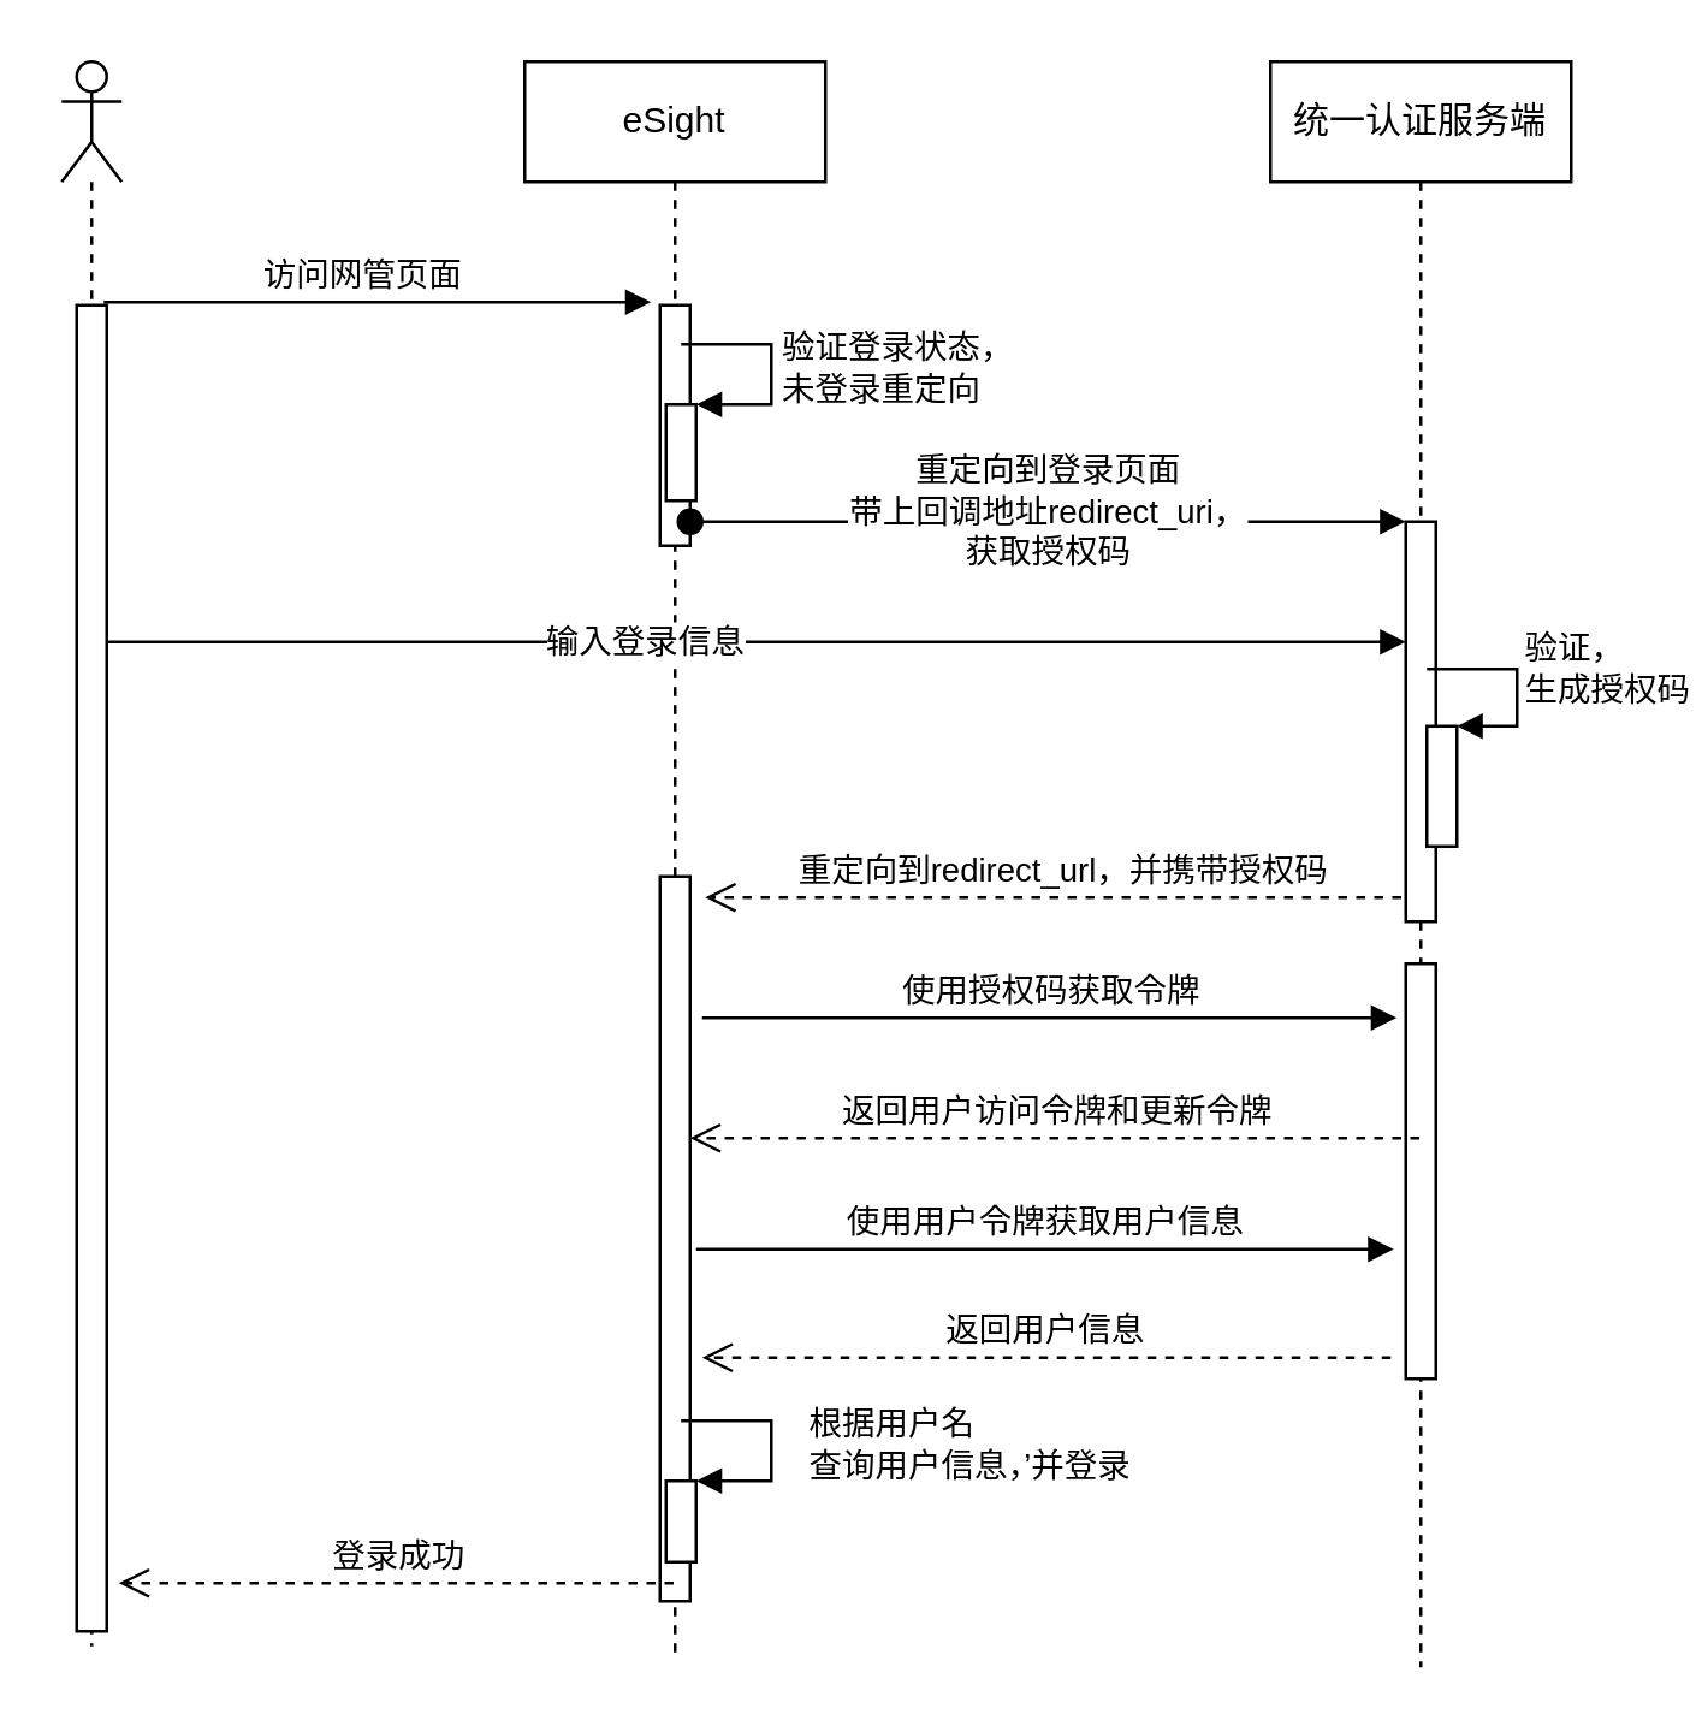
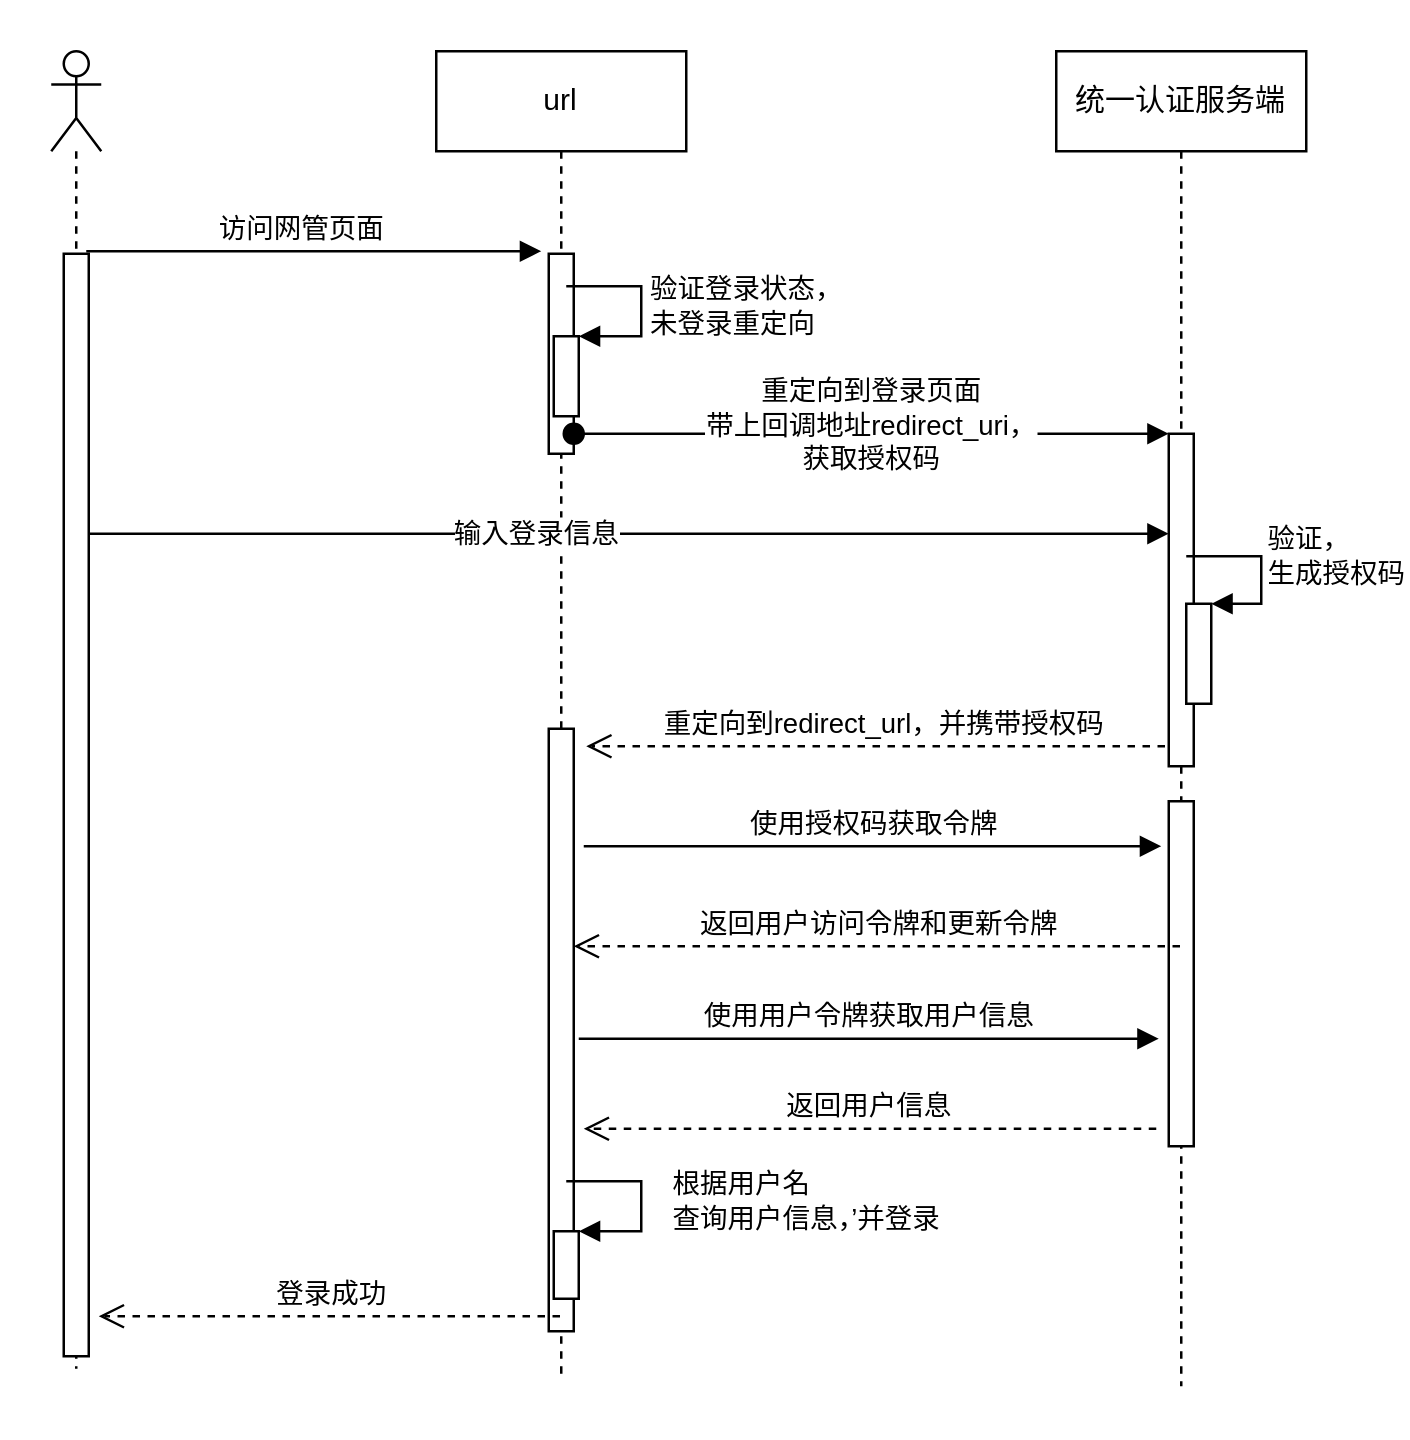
  <mxCell id="0" />
  <mxCell id="1" parent="0" />
  <mxCell id="2" value="" style="shape=umlLifeline;participant=umlActor;perimeter=lifelinePerimeter;whiteSpace=wrap;html=1;container=1;collapsible=0;recursiveResize=0;verticalAlign=top;spacingTop=36;outlineConnect=0;" vertex="1" parent="1"><mxGeometry x="20" y="20" width="20" height="527" as="geometry" /></mxCell>
  <mxCell id="3" value="访问网管页面" style="html=1;verticalAlign=bottom;endArrow=block;rounded=0;" edge="1" parent="2"><mxGeometry x="-0.05" width="80" relative="1" as="geometry"><mxPoint x="14" y="80" as="sourcePoint" /><mxPoint x="196" y="80" as="targetPoint" /><mxPoint as="offset" /></mxGeometry></mxCell>
  <mxCell id="4" value="" style="html=1;points=[];perimeter=orthogonalPerimeter;" vertex="1" parent="2"><mxGeometry x="5" y="81" width="10" height="441" as="geometry" /></mxCell>
- <mxCell id="5" value="&lt;span&gt;eSight&lt;/span&gt;" style="shape=umlLifeline;perimeter=lifelinePerimeter;whiteSpace=wrap;html=1;container=1;collapsible=0;recursiveResize=0;outlineConnect=0;" vertex="1" parent="1"><mxGeometry x="174" y="20" width="100" height="530" as="geometry" /></mxCell>
+ <mxCell id="5" value="&lt;span&gt;url&lt;/span&gt;" style="shape=umlLifeline;perimeter=lifelinePerimeter;whiteSpace=wrap;html=1;container=1;collapsible=0;recursiveResize=0;outlineConnect=0;" vertex="1" parent="1"><mxGeometry x="174" y="20" width="100" height="530" as="geometry" /></mxCell>
  <mxCell id="6" value="" style="html=1;points=[];perimeter=orthogonalPerimeter;" vertex="1" parent="5"><mxGeometry x="45" y="81" width="10" height="80" as="geometry" /></mxCell>
  <mxCell id="7" value="" style="html=1;points=[];perimeter=orthogonalPerimeter;" vertex="1" parent="5"><mxGeometry x="47" y="114" width="10" height="32" as="geometry" /></mxCell>
  <mxCell id="8" value="验证登录状态，&lt;br&gt;未登录重定向" style="edgeStyle=orthogonalEdgeStyle;html=1;align=left;spacingLeft=2;endArrow=block;rounded=0;entryX=1;entryY=0;" edge="1" target="7" parent="5"><mxGeometry relative="1" as="geometry"><mxPoint x="52" y="94" as="sourcePoint" /><Array as="points"><mxPoint x="82" y="94" /></Array></mxGeometry></mxCell>
  <mxCell id="9" value="" style="html=1;points=[];perimeter=orthogonalPerimeter;" vertex="1" parent="5"><mxGeometry x="45" y="271" width="10" height="241" as="geometry" /></mxCell>
  <mxCell id="10" value="重定向到redirect_url，并携带授权码" style="html=1;verticalAlign=bottom;endArrow=open;dashed=1;endSize=8;rounded=0;" edge="1" parent="5" source="15"><mxGeometry relative="1" as="geometry"><mxPoint x="145" y="278" as="sourcePoint" /><mxPoint x="60" y="278" as="targetPoint" /></mxGeometry></mxCell>
  <mxCell id="11" value="使用授权码获取令牌" style="html=1;verticalAlign=bottom;endArrow=block;rounded=0;" edge="1" parent="5"><mxGeometry width="80" relative="1" as="geometry"><mxPoint x="59" y="318" as="sourcePoint" /><mxPoint x="290" y="318" as="targetPoint" /></mxGeometry></mxCell>
  <mxCell id="12" value="使用用户令牌获取用户信息" style="html=1;verticalAlign=bottom;endArrow=block;rounded=0;" edge="1" parent="5"><mxGeometry width="80" relative="1" as="geometry"><mxPoint x="57" y="395" as="sourcePoint" /><mxPoint x="289" y="395" as="targetPoint" /></mxGeometry></mxCell>
  <mxCell id="13" value="" style="html=1;points=[];perimeter=orthogonalPerimeter;" vertex="1" parent="5"><mxGeometry x="47" y="472" width="10" height="27" as="geometry" /></mxCell>
  <mxCell id="14" value="根据用户名&lt;br&gt;查询用户信息，’并登录" style="edgeStyle=orthogonalEdgeStyle;html=1;align=left;spacingLeft=2;endArrow=block;rounded=0;entryX=1;entryY=0;" edge="1" target="13" parent="5"><mxGeometry x="0.013" y="9" relative="1" as="geometry"><mxPoint x="52" y="452" as="sourcePoint" /><Array as="points"><mxPoint x="82" y="452" /></Array><mxPoint as="offset" /></mxGeometry></mxCell>
  <mxCell id="15" value="&lt;span&gt;统一认证服务端&lt;/span&gt;" style="shape=umlLifeline;perimeter=lifelinePerimeter;whiteSpace=wrap;html=1;container=1;collapsible=0;recursiveResize=0;outlineConnect=0;" vertex="1" parent="1"><mxGeometry x="422" y="20" width="100" height="534" as="geometry" /></mxCell>
  <mxCell id="16" value="" style="html=1;points=[];perimeter=orthogonalPerimeter;" vertex="1" parent="15"><mxGeometry x="45" y="153" width="10" height="133" as="geometry" /></mxCell>
  <mxCell id="17" value="" style="html=1;points=[];perimeter=orthogonalPerimeter;" vertex="1" parent="15"><mxGeometry x="52" y="221" width="10" height="40" as="geometry" /></mxCell>
  <mxCell id="18" value="验证，&lt;br&gt;生成授权码" style="edgeStyle=orthogonalEdgeStyle;html=1;align=left;spacingLeft=2;endArrow=block;rounded=0;entryX=1;entryY=0;" edge="1" target="17" parent="15"><mxGeometry x="-0.155" relative="1" as="geometry"><mxPoint x="52" y="202" as="sourcePoint" /><Array as="points"><mxPoint x="82" y="202" /><mxPoint x="82" y="221" /></Array><mxPoint as="offset" /></mxGeometry></mxCell>
  <mxCell id="19" value="" style="html=1;points=[];perimeter=orthogonalPerimeter;" vertex="1" parent="15"><mxGeometry x="45" y="300" width="10" height="138" as="geometry" /></mxCell>
  <mxCell id="20" value="重定向到登录页面&lt;br&gt;带上回调地址redirect_uri，&lt;br&gt;获取授权码" style="html=1;verticalAlign=bottom;startArrow=oval;endArrow=block;startSize=8;rounded=0;" edge="1" target="16" parent="1" source="6"><mxGeometry y="-19" relative="1" as="geometry"><mxPoint x="407" y="173" as="sourcePoint" /><mxPoint as="offset" /></mxGeometry></mxCell>
  <mxCell id="21" value="输入登录信息" style="html=1;verticalAlign=bottom;endArrow=block;rounded=0;" edge="1" parent="1"><mxGeometry x="-0.171" y="-9" width="80" relative="1" as="geometry"><mxPoint x="35" y="213" as="sourcePoint" /><mxPoint x="467" y="213" as="targetPoint" /><mxPoint as="offset" /></mxGeometry></mxCell>
  <mxCell id="22" value="返回用户访问令牌和更新令牌" style="html=1;verticalAlign=bottom;endArrow=open;dashed=1;endSize=8;rounded=0;" edge="1" parent="1" source="15" target="9"><mxGeometry relative="1" as="geometry"><mxPoint x="325" y="375" as="sourcePoint" /><mxPoint x="245" y="375" as="targetPoint" /><Array as="points"><mxPoint x="349" y="378" /></Array></mxGeometry></mxCell>
  <mxCell id="23" value="返回用户信息" style="html=1;verticalAlign=bottom;endArrow=open;dashed=1;endSize=8;rounded=0;" edge="1" parent="1"><mxGeometry relative="1" as="geometry"><mxPoint x="462" y="451" as="sourcePoint" /><mxPoint x="233" y="451" as="targetPoint" /></mxGeometry></mxCell>
  <mxCell id="24" value="登录成功" style="html=1;verticalAlign=bottom;endArrow=open;dashed=1;endSize=8;rounded=0;" edge="1" parent="1" source="5"><mxGeometry relative="1" as="geometry"><mxPoint x="119" y="526" as="sourcePoint" /><mxPoint x="39" y="526" as="targetPoint" /></mxGeometry></mxCell>
